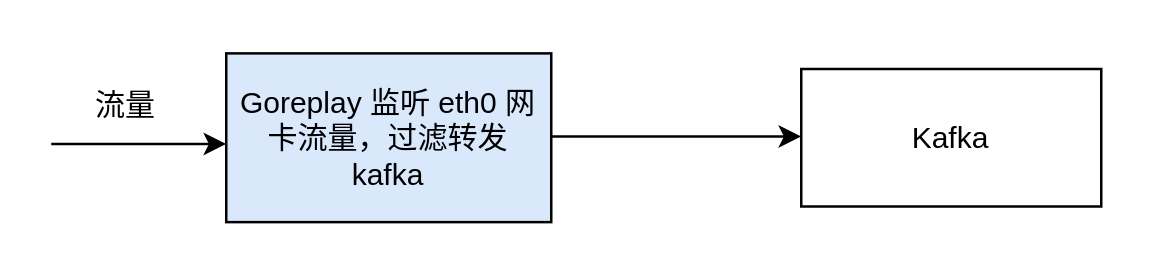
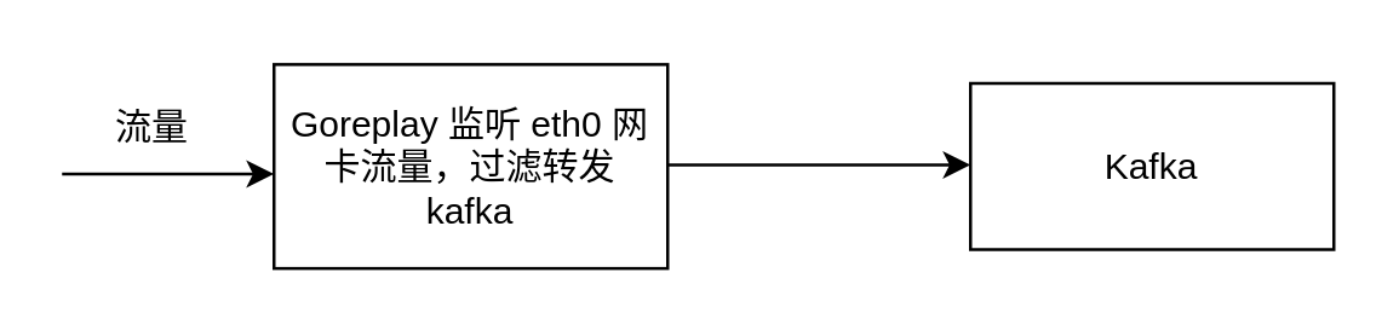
  <mxCell id="0" />
  <mxCell id="1" parent="0" />
  <mxCell id="2" value="" style="endArrow=classic;html=1;rounded=0;" parent="1" edge="1"><mxGeometry width="50" height="50" relative="1" as="geometry"><mxPoint x="20" y="57" as="sourcePoint" /><mxPoint x="90" y="57" as="targetPoint" /></mxGeometry></mxCell>
- <mxCell id="3" value="Goreplay 监听 eth0 网卡流量，过滤转发 kafka" style="rounded=0;whiteSpace=wrap;html=1;fillColor=#dae8fc;" parent="1" vertex="1"><mxGeometry x="90" y="20.75" width="130" height="67.5" as="geometry" /></mxCell>
+ <mxCell id="3" value="Goreplay 监听 eth0 网卡流量，过滤转发 kafka" style="rounded=0;whiteSpace=wrap;html=1;" parent="1" vertex="1"><mxGeometry x="90" y="20.75" width="130" height="67.5" as="geometry" /></mxCell>
  <mxCell id="4" value="Kafka" style="rounded=0;whiteSpace=wrap;html=1;" parent="1" vertex="1"><mxGeometry x="320" y="27" width="120" height="55" as="geometry" /></mxCell>
  <mxCell id="5" value="" style="endArrow=classic;html=1;rounded=0;" parent="1" edge="1"><mxGeometry width="50" height="50" relative="1" as="geometry"><mxPoint x="220" y="54" as="sourcePoint" /><mxPoint x="320" y="54" as="targetPoint" /></mxGeometry></mxCell>
  <mxCell id="6" value="流量" style="text;html=1;strokeColor=none;fillColor=none;align=center;verticalAlign=middle;whiteSpace=wrap;rounded=0;" parent="1" vertex="1"><mxGeometry x="20" y="27" width="60" height="30" as="geometry" /></mxCell>
